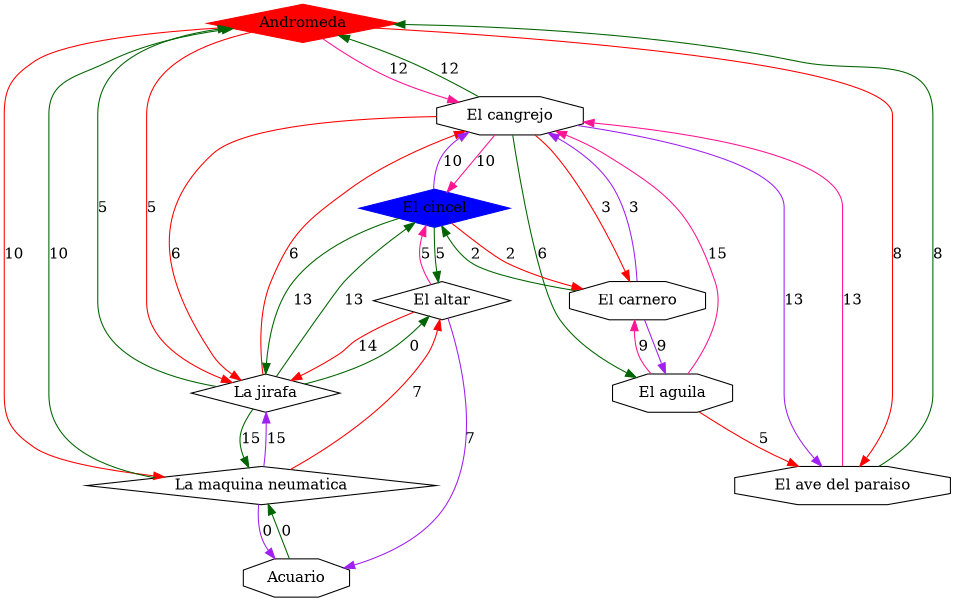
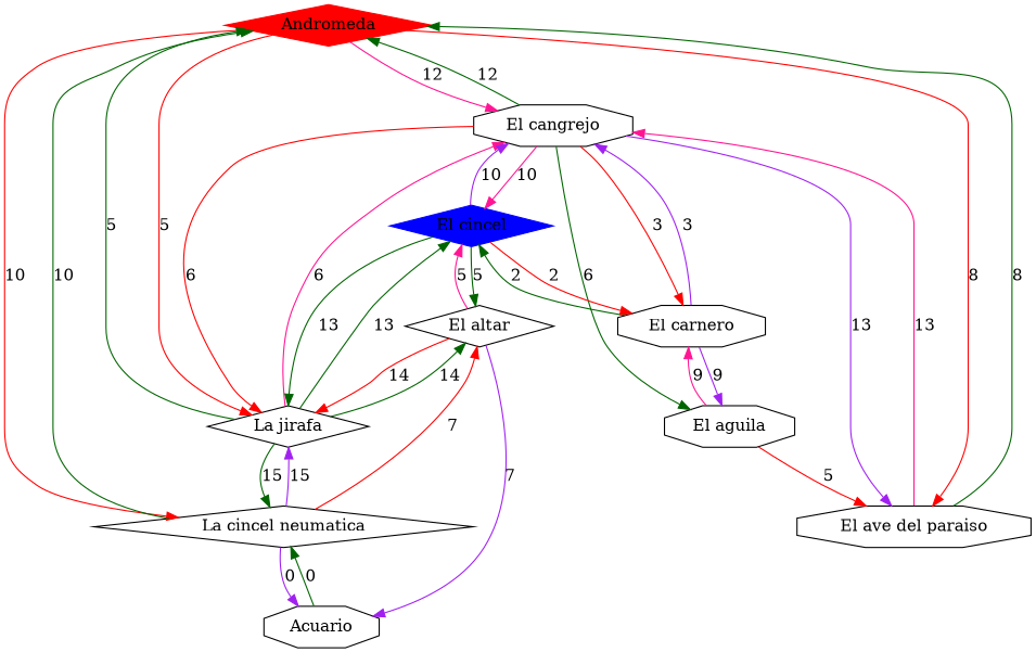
  digraph {
    node [shape=diamond]
    edge [color=darkgreen]
    n1 [color=red label=Andromeda style=filled]
    n2 [label="El cangrejo" shape=octagon]
    n3 [label="El ave del paraiso" shape=octagon]
-   n4 [label="La maquina neumatica"]
+   n4 [label="La cincel neumatica"]
    n5 [label="La jirafa"]
    n6 [label="El aguila" shape=octagon]
    n7 [label="El carnero" shape=octagon]
    n8 [color=blue label="El cincel" style=filled]
    n9 [label=Acuario shape=octagon]
    n10 [label="El altar"]
    n1 -> n2 [color=deeppink label=12]
    n1 -> n3 [color=red label=8]
    n1 -> n4 [color=red label=10]
    n1 -> n5 [color=red label=5]
    n2 -> n1 [label=12]
    n2 -> n3 [color=purple label=13]
    n2 -> n5 [color=red label=6]
    n2 -> n6 [label=6]
    n2 -> n7 [color=red label=3]
    n2 -> n8 [color=deeppink label=10]
    n3 -> n1 [label=8]
    n3 -> n2 [color=deeppink label=13]
    n4 -> n1 [label=10]
    n4 -> n5 [color=purple label=15]
    n4 -> n9 [color=purple label=0]
    n4 -> n10 [color=red label=7]
    n5 -> n1 [label=5]
-   n5 -> n2 [color=red label=6]
+   n5 -> n2 [color=deeppink label=6]
    n5 -> n4 [label=15]
    n5 -> n8 [label=13]
-   n5 -> n10 [label=0]
-   n6 -> n2 [color=deeppink label=15]
+   n5 -> n10 [label=14]
    n6 -> n3 [color=red label=5]
    n6 -> n7 [color=deeppink label=9]
    n7 -> n2 [color=purple label=3]
    n7 -> n6 [color=purple label=9]
    n7 -> n8 [label=2]
    n8 -> n2 [color=purple label=10]
    n8 -> n5 [label=13]
    n8 -> n7 [color=red label=2]
    n8 -> n10 [label=5]
    n9 -> n4 [label=0]
    n10 -> n5 [color=red label=14]
    n10 -> n8 [color=deeppink label=5]
    n10 -> n9 [color=purple label=7]
  }
